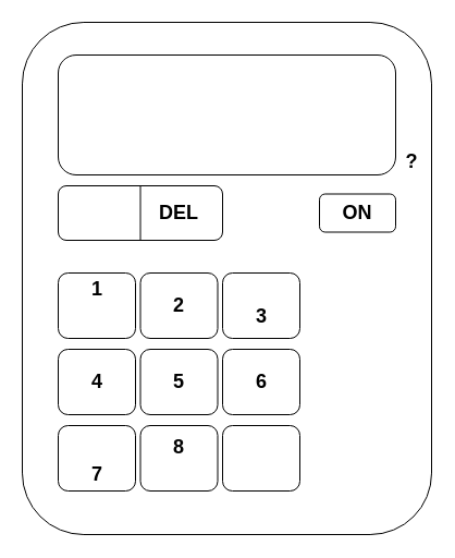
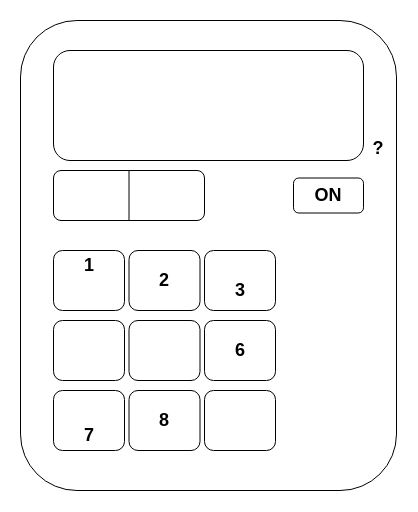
  <mxCell id="0" />
  <mxCell id="1" parent="0" />
  <mxCell id="2" value="" style="rounded=1;whiteSpace=wrap;html=1;" vertex="1" parent="1"><mxGeometry x="20" y="20" width="376" height="470" as="geometry" /></mxCell>
  <mxCell id="3" value="" style="rounded=1;whiteSpace=wrap;html=1;" vertex="1" parent="1"><mxGeometry x="53" y="50" width="310" height="110" as="geometry" /></mxCell>
  <mxCell id="4" value="" style="rounded=1;whiteSpace=wrap;html=1;" vertex="1" parent="1"><mxGeometry x="53" y="170" width="151" height="50" as="geometry" /></mxCell>
  <mxCell id="5" value="" style="endArrow=none;html=1;entryX=0.5;entryY=0;entryDx=0;entryDy=0;exitX=0.5;exitY=1;exitDx=0;exitDy=0;" edge="1" parent="1" source="4" target="4"><mxGeometry width="50" height="50" relative="1" as="geometry"><mxPoint x="217" y="230" as="sourcePoint" /><mxPoint x="217" y="180" as="targetPoint" /></mxGeometry></mxCell>
- <mxCell id="6" value="&lt;b&gt;&lt;font style=&quot;font-size: 18px&quot;&gt;DEL&lt;/font&gt;&lt;/b&gt;" style="text;html=1;strokeColor=none;fillColor=none;align=center;verticalAlign=middle;whiteSpace=wrap;rounded=0;" vertex="1" parent="1"><mxGeometry x="134" y="182.5" width="60" height="25" as="geometry" /></mxCell>
  <mxCell id="7" value="" style="rounded=1;whiteSpace=wrap;html=1;" vertex="1" parent="1"><mxGeometry x="293" y="177.5" width="70" height="35" as="geometry" /></mxCell>
  <mxCell id="8" value="&lt;b&gt;&lt;font style=&quot;font-size: 18px&quot;&gt;ON&lt;/font&gt;&lt;/b&gt;" style="text;html=1;strokeColor=none;fillColor=none;align=center;verticalAlign=middle;whiteSpace=wrap;rounded=0;" vertex="1" parent="1"><mxGeometry x="298" y="182.5" width="60" height="25" as="geometry" /></mxCell>
  <mxCell id="9" value="&lt;span style=&quot;font-size: 18px&quot;&gt;&lt;b&gt;?&lt;/b&gt;&lt;/span&gt;" style="text;html=1;strokeColor=none;fillColor=none;align=center;verticalAlign=middle;whiteSpace=wrap;rounded=0;" vertex="1" parent="1"><mxGeometry x="363" y="135" width="30" height="25" as="geometry" /></mxCell>
  <mxCell id="10" value="" style="rounded=1;whiteSpace=wrap;html=1;" vertex="1" parent="1"><mxGeometry x="53" y="250" width="71" height="60" as="geometry" /></mxCell>
  <mxCell id="11" value="" style="rounded=1;whiteSpace=wrap;html=1;" vertex="1" parent="1"><mxGeometry x="128.5" y="250" width="71" height="60" as="geometry" /></mxCell>
  <mxCell id="12" value="" style="rounded=1;whiteSpace=wrap;html=1;" vertex="1" parent="1"><mxGeometry x="204" y="250" width="71" height="60" as="geometry" /></mxCell>
  <mxCell id="13" value="" style="rounded=1;whiteSpace=wrap;html=1;" vertex="1" parent="1"><mxGeometry x="53" y="320" width="71" height="60" as="geometry" /></mxCell>
  <mxCell id="14" value="" style="rounded=1;whiteSpace=wrap;html=1;" vertex="1" parent="1"><mxGeometry x="128.5" y="320" width="71" height="60" as="geometry" /></mxCell>
  <mxCell id="15" value="" style="rounded=1;whiteSpace=wrap;html=1;" vertex="1" parent="1"><mxGeometry x="204" y="320" width="71" height="60" as="geometry" /></mxCell>
  <mxCell id="16" value="" style="rounded=1;whiteSpace=wrap;html=1;" vertex="1" parent="1"><mxGeometry x="53" y="390" width="71" height="60" as="geometry" /></mxCell>
  <mxCell id="17" value="" style="rounded=1;whiteSpace=wrap;html=1;" vertex="1" parent="1"><mxGeometry x="128.5" y="390" width="71" height="60" as="geometry" /></mxCell>
  <mxCell id="18" value="" style="rounded=1;whiteSpace=wrap;html=1;" vertex="1" parent="1"><mxGeometry x="204" y="390" width="71" height="60" as="geometry" /></mxCell>
  <mxCell id="19" value="&lt;b&gt;&lt;font style=&quot;font-size: 18px&quot;&gt;1&lt;/font&gt;&lt;/b&gt;" style="text;html=1;strokeColor=none;fillColor=none;align=center;verticalAlign=middle;whiteSpace=wrap;rounded=0;" vertex="1" parent="1"><mxGeometry x="58.5" y="252.5" width="60" height="25" as="geometry" /></mxCell>
  <mxCell id="20" value="&lt;b&gt;&lt;font style=&quot;font-size: 18px&quot;&gt;2&lt;/font&gt;&lt;/b&gt;" style="text;html=1;strokeColor=none;fillColor=none;align=center;verticalAlign=middle;whiteSpace=wrap;rounded=0;" vertex="1" parent="1"><mxGeometry x="134" y="267.5" width="60" height="25" as="geometry" /></mxCell>
  <mxCell id="21" value="&lt;b&gt;&lt;font style=&quot;font-size: 18px&quot;&gt;3&lt;/font&gt;&lt;/b&gt;" style="text;html=1;strokeColor=none;fillColor=none;align=center;verticalAlign=middle;whiteSpace=wrap;rounded=0;" vertex="1" parent="1"><mxGeometry x="209.5" y="277.5" width="60" height="25" as="geometry" /></mxCell>
- <mxCell id="22" value="&lt;b&gt;&lt;font style=&quot;font-size: 18px&quot;&gt;4&lt;/font&gt;&lt;/b&gt;" style="text;html=1;strokeColor=none;fillColor=none;align=center;verticalAlign=middle;whiteSpace=wrap;rounded=0;" vertex="1" parent="1"><mxGeometry x="58.5" y="337.5" width="60" height="25" as="geometry" /></mxCell>
- <mxCell id="23" value="&lt;b&gt;&lt;font style=&quot;font-size: 18px&quot;&gt;5&lt;/font&gt;&lt;/b&gt;" style="text;html=1;strokeColor=none;fillColor=none;align=center;verticalAlign=middle;whiteSpace=wrap;rounded=0;" vertex="1" parent="1"><mxGeometry x="134" y="337.5" width="60" height="25" as="geometry" /></mxCell>
  <mxCell id="24" value="&lt;b&gt;&lt;font style=&quot;font-size: 18px&quot;&gt;6&lt;/font&gt;&lt;/b&gt;" style="text;html=1;strokeColor=none;fillColor=none;align=center;verticalAlign=middle;whiteSpace=wrap;rounded=0;" vertex="1" parent="1"><mxGeometry x="209.5" y="337.5" width="60" height="25" as="geometry" /></mxCell>
  <mxCell id="25" value="&lt;b&gt;&lt;font style=&quot;font-size: 18px&quot;&gt;7&lt;/font&gt;&lt;/b&gt;" style="text;html=1;strokeColor=none;fillColor=none;align=center;verticalAlign=middle;whiteSpace=wrap;rounded=0;" vertex="1" parent="1"><mxGeometry x="58.5" y="422.5" width="60" height="25" as="geometry" /></mxCell>
- <mxCell id="26" value="&lt;b&gt;&lt;font style=&quot;font-size: 18px&quot;&gt;8&lt;/font&gt;&lt;/b&gt;" style="text;html=1;strokeColor=none;fillColor=none;align=center;verticalAlign=middle;whiteSpace=wrap;rounded=0;" vertex="1" parent="1"><mxGeometry x="134" y="397.5" width="60" height="25" as="geometry" /></mxCell>
+ <mxCell id="26" value="&lt;b&gt;&lt;font style=&quot;font-size: 18px&quot;&gt;8&lt;/font&gt;&lt;/b&gt;" style="text;html=1;strokeColor=none;fillColor=none;align=center;verticalAlign=middle;whiteSpace=wrap;rounded=0;" vertex="1" parent="1"><mxGeometry x="134" y="407.5" width="60" height="25" as="geometry" /></mxCell>
